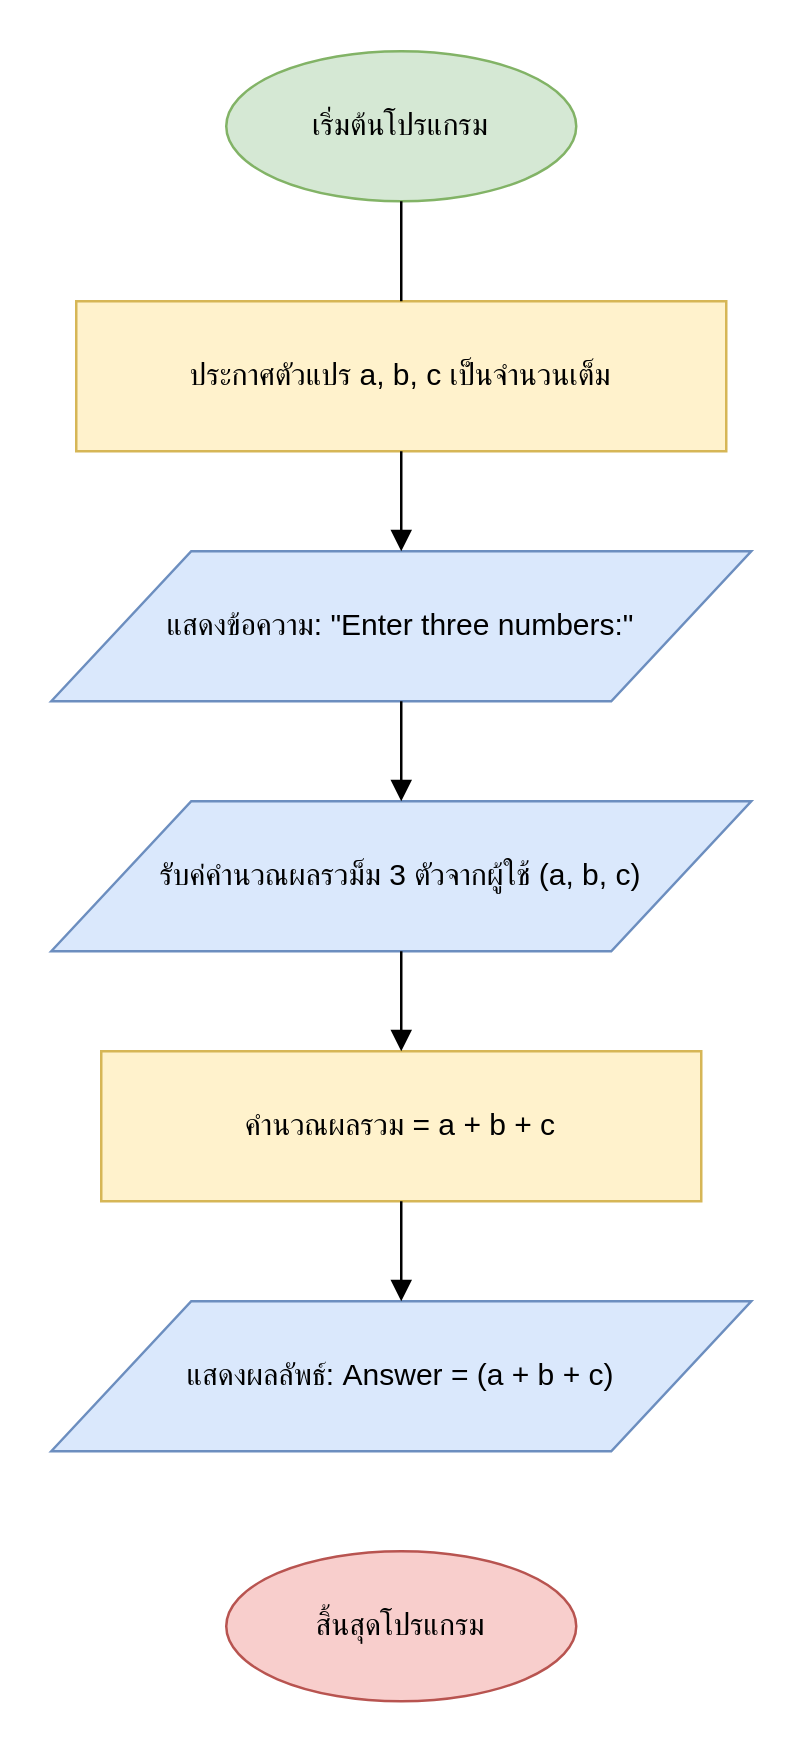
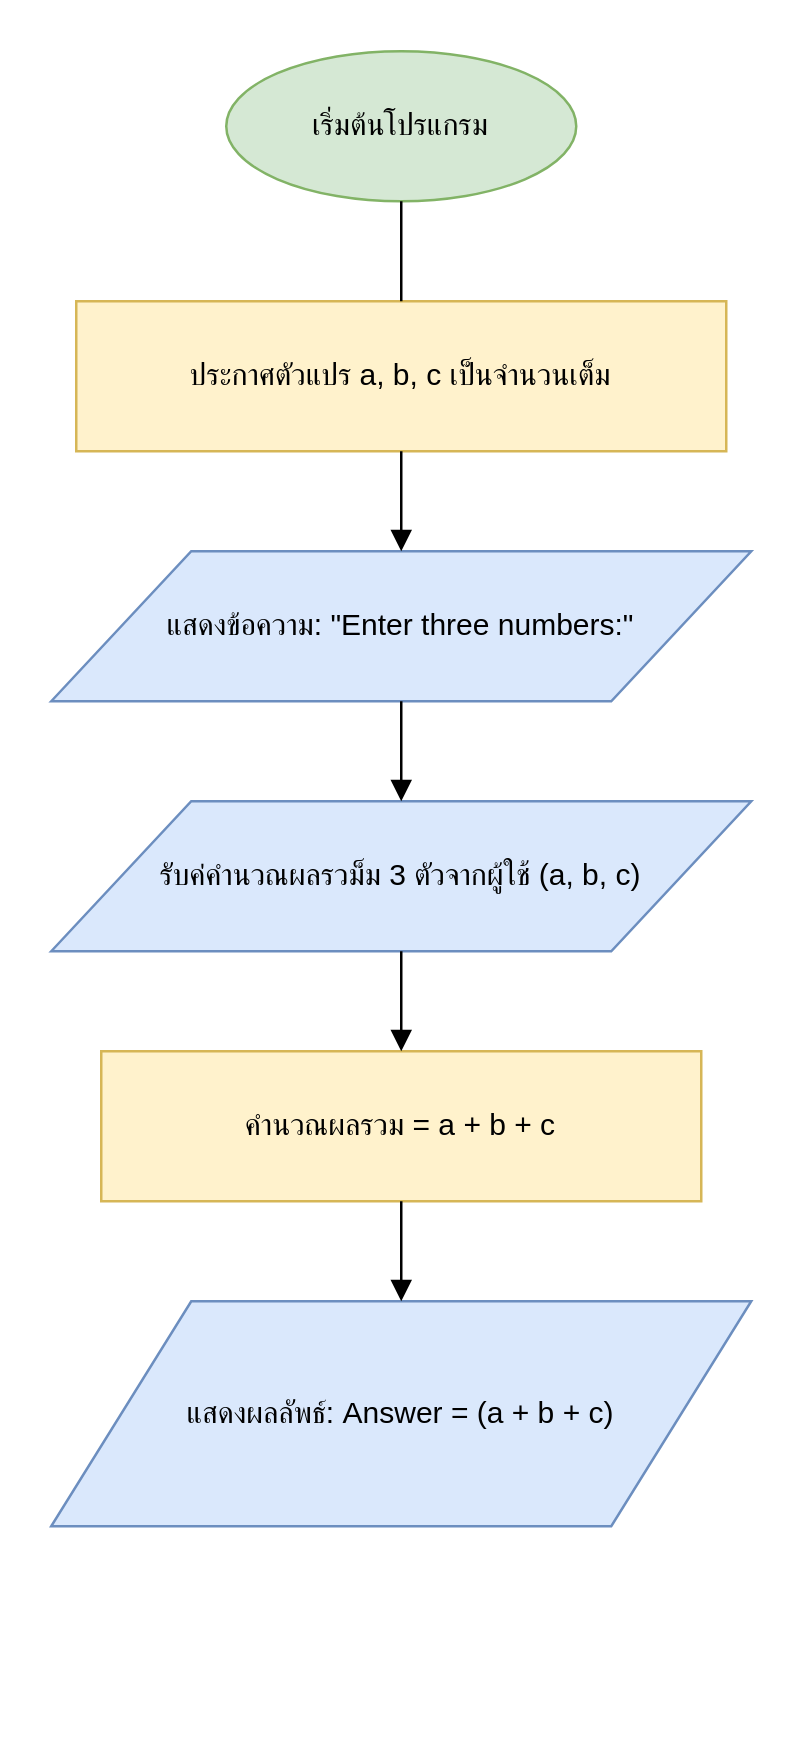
  <mxCell id="0" />
  <mxCell id="1" parent="0" />
  <mxCell id="2" value="เริ่มต้นโปรแกรม" style="shape=ellipse;whiteSpace=wrap;html=1;fillColor=#d5e8d4;strokeColor=#82b366;" vertex="1" parent="1"><mxGeometry x="90" y="20" width="140" height="60" as="geometry" /></mxCell>
  <mxCell id="3" value="ประกาศตัวแปร a, b, c เป็นจำนวนเต็ม" style="shape=rectangle;whiteSpace=wrap;html=1;rounded=0;fillColor=#fff2cc;strokeColor=#d6b656;" vertex="1" parent="1"><mxGeometry x="30" y="120" width="260" height="60" as="geometry" /></mxCell>
  <mxCell id="4" value="แสดงข้อความ: &quot;Enter three numbers:&quot;" style="shape=parallelogram;whiteSpace=wrap;html=1;fillColor=#dae8fc;strokeColor=#6c8ebf;" vertex="1" parent="1"><mxGeometry x="20" y="220" width="280" height="60" as="geometry" /></mxCell>
  <mxCell id="5" value="รับค่คำนวณผลรวม็ม 3 ตัวจากผู้ใช้ (a, b, c)" style="shape=parallelogram;whiteSpace=wrap;html=1;fillColor=#dae8fc;strokeColor=#6c8ebf;" vertex="1" parent="1"><mxGeometry x="20" y="320" width="280" height="60" as="geometry" /></mxCell>
  <mxCell id="6" value="คำนวณผลรวม = a + b + c" style="shape=rectangle;whiteSpace=wrap;html=1;rounded=0;fillColor=#fff2cc;strokeColor=#d6b656;" vertex="1" parent="1"><mxGeometry x="40" y="420" width="240" height="60" as="geometry" /></mxCell>
- <mxCell id="7" value="แสดงผลลัพธ์: Answer = (a + b + c)" style="shape=parallelogram;whiteSpace=wrap;html=1;fillColor=#dae8fc;strokeColor=#6c8ebf;" vertex="1" parent="1"><mxGeometry x="20" y="520" width="280" height="60" as="geometry" /></mxCell>
- <mxCell id="8" value="สิ้นสุดโปรแกรม" style="shape=ellipse;whiteSpace=wrap;html=1;fillColor=#f8cecc;strokeColor=#b85450;" vertex="1" parent="1"><mxGeometry x="90" y="620" width="140" height="60" as="geometry" /></mxCell>
+ <mxCell id="7" value="แสดงผลลัพธ์: Answer = (a + b + c)" style="shape=parallelogram;whiteSpace=wrap;html=1;fillColor=#dae8fc;strokeColor=#6c8ebf;" vertex="1" parent="1"><mxGeometry x="20" y="520" width="280" height="90" as="geometry" /></mxCell>
  <mxCell id="9" style="edgeStyle=orthogonalEdgeStyle;rounded=0;orthogonalLoop=1;jettySize=auto;html=1;endArrow=none;" edge="1" parent="1" source="2" target="3"><mxGeometry relative="1" as="geometry" /></mxCell>
  <mxCell id="10" style="edgeStyle=orthogonalEdgeStyle;rounded=0;orthogonalLoop=1;jettySize=auto;html=1;endArrow=block;" edge="1" parent="1" source="3" target="4"><mxGeometry relative="1" as="geometry" /></mxCell>
  <mxCell id="11" style="edgeStyle=orthogonalEdgeStyle;rounded=0;orthogonalLoop=1;jettySize=auto;html=1;endArrow=block;" edge="1" parent="1" source="4" target="5"><mxGeometry relative="1" as="geometry" /></mxCell>
  <mxCell id="12" style="edgeStyle=orthogonalEdgeStyle;rounded=0;orthogonalLoop=1;jettySize=auto;html=1;endArrow=block;" edge="1" parent="1" source="5" target="6"><mxGeometry relative="1" as="geometry" /></mxCell>
  <mxCell id="13" style="edgeStyle=orthogonalEdgeStyle;rounded=0;orthogonalLoop=1;jettySize=auto;html=1;endArrow=block;" edge="1" parent="1" source="6" target="7"><mxGeometry relative="1" as="geometry" /></mxCell>
